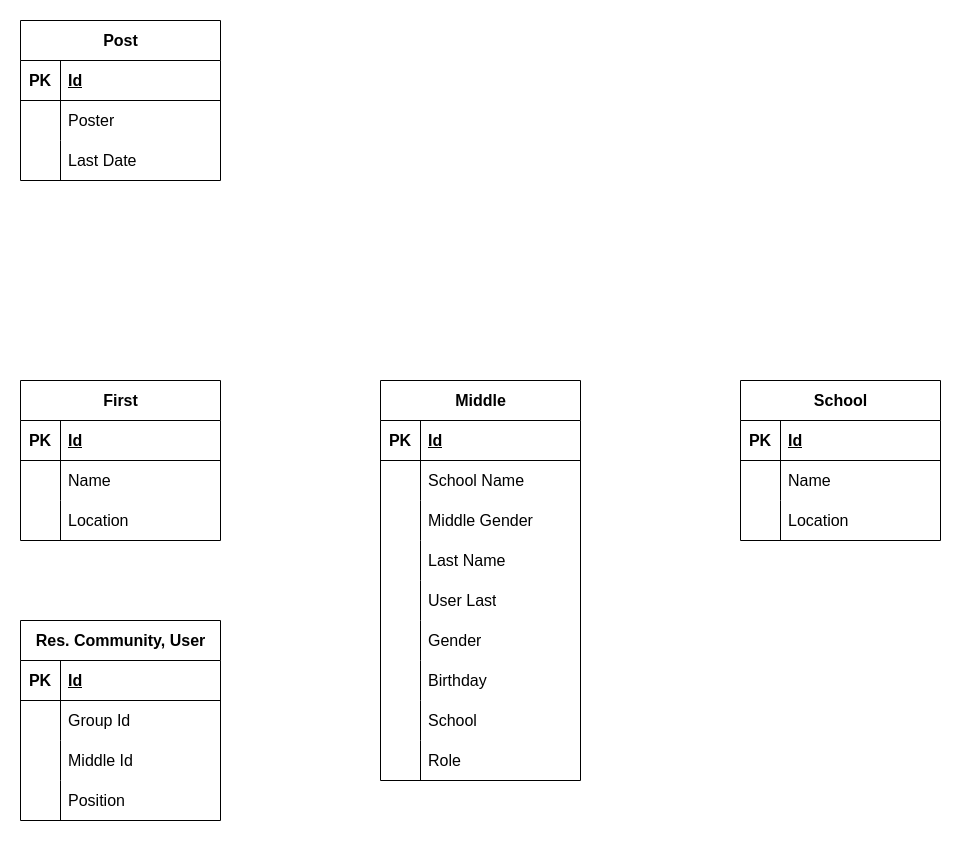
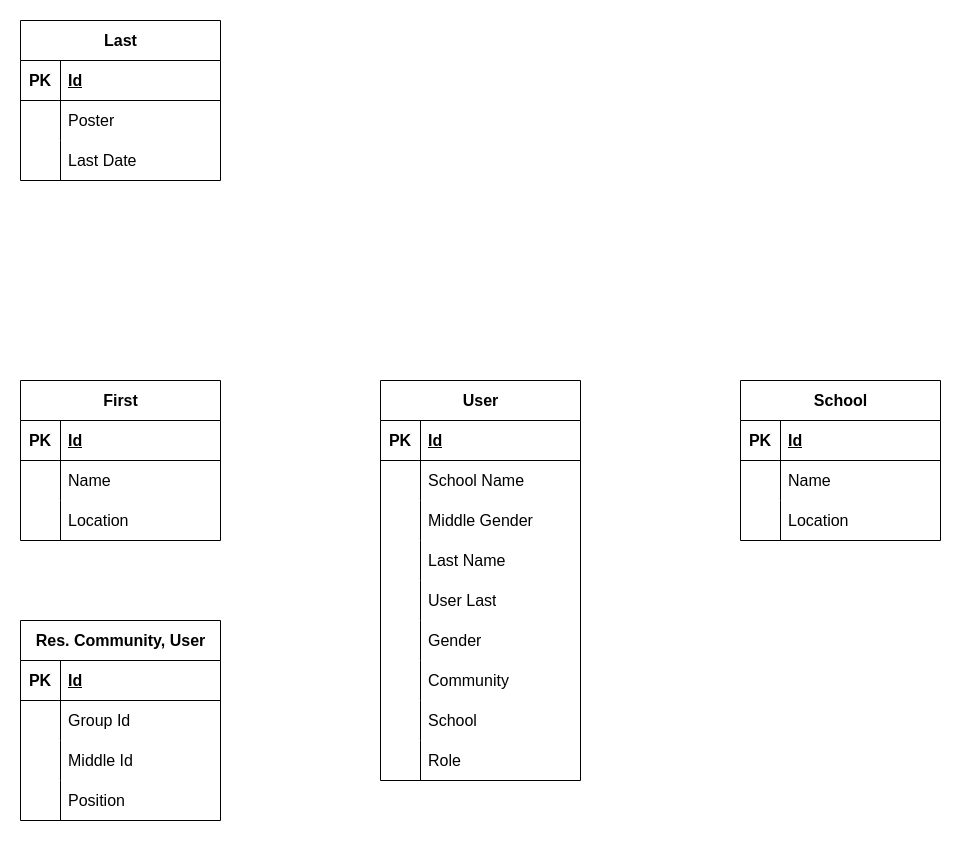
  <mxCell id="0" />
  <mxCell id="1" parent="0" />
- <mxCell id="2" value="Middle" style="shape=table;startSize=40;container=1;collapsible=1;childLayout=tableLayout;fixedRows=1;rowLines=0;fontStyle=1;align=center;resizeLast=1;html=1;fontSize=16;" vertex="1" parent="1"><mxGeometry y="380" width="200" height="400" as="geometry" x="380" /></mxCell>
+ <mxCell id="2" value="User" style="shape=table;startSize=40;container=1;collapsible=1;childLayout=tableLayout;fixedRows=1;rowLines=0;fontStyle=1;align=center;resizeLast=1;html=1;fontSize=16;" vertex="1" parent="1"><mxGeometry y="380" width="200" height="400" as="geometry" x="380" /></mxCell>
  <mxCell id="3" value="" style="shape=tableRow;horizontal=0;startSize=0;swimlaneHead=0;swimlaneBody=0;fillColor=none;collapsible=0;dropTarget=0;points=[[0,0.5],[1,0.5]];portConstraint=eastwest;top=0;left=0;right=0;bottom=1;fontSize=16;" vertex="1" parent="2"><mxGeometry y="40" width="200" height="40" as="geometry" /></mxCell>
  <mxCell id="4" value="PK" style="shape=partialRectangle;connectable=0;fillColor=none;top=0;left=0;bottom=0;right=0;fontStyle=1;overflow=hidden;whiteSpace=wrap;html=1;fontSize=16;" vertex="1" parent="3"><mxGeometry width="40.0" height="40" as="geometry"><mxRectangle width="40.0" height="40" as="alternateBounds" /></mxGeometry></mxCell>
  <mxCell id="5" value="Id" style="shape=partialRectangle;connectable=0;fillColor=none;top=0;left=0;bottom=0;right=0;align=left;spacingLeft=6;fontStyle=5;overflow=hidden;whiteSpace=wrap;html=1;fontSize=16;" vertex="1" parent="3"><mxGeometry x="40.0" width="160.0" height="40" as="geometry"><mxRectangle width="160.0" height="40" as="alternateBounds" /></mxGeometry></mxCell>
  <mxCell id="6" value="" style="shape=tableRow;horizontal=0;startSize=0;swimlaneHead=0;swimlaneBody=0;fillColor=none;collapsible=0;dropTarget=0;points=[[0,0.5],[1,0.5]];portConstraint=eastwest;top=0;left=0;right=0;bottom=0;fontSize=16;" vertex="1" parent="2"><mxGeometry y="80" width="200" height="40" as="geometry" /></mxCell>
  <mxCell id="7" value="" style="shape=partialRectangle;connectable=0;fillColor=none;top=0;left=0;bottom=0;right=0;editable=1;overflow=hidden;whiteSpace=wrap;html=1;fontSize=16;" vertex="1" parent="6"><mxGeometry width="40.0" height="40" as="geometry"><mxRectangle width="40.0" height="40" as="alternateBounds" /></mxGeometry></mxCell>
  <mxCell id="8" value="School Name" style="shape=partialRectangle;connectable=0;fillColor=none;top=0;left=0;bottom=0;right=0;align=left;spacingLeft=6;overflow=hidden;whiteSpace=wrap;html=1;fontSize=16;" vertex="1" parent="6"><mxGeometry x="40.0" width="160.0" height="40" as="geometry"><mxRectangle width="160.0" height="40" as="alternateBounds" /></mxGeometry></mxCell>
  <mxCell id="9" style="shape=tableRow;horizontal=0;startSize=0;swimlaneHead=0;swimlaneBody=0;fillColor=none;collapsible=0;dropTarget=0;points=[[0,0.5],[1,0.5]];portConstraint=eastwest;top=0;left=0;right=0;bottom=0;fontSize=16;" vertex="1" parent="2"><mxGeometry y="120" width="200" height="40" as="geometry" /></mxCell>
  <mxCell id="10" style="shape=partialRectangle;connectable=0;fillColor=none;top=0;left=0;bottom=0;right=0;editable=1;overflow=hidden;whiteSpace=wrap;html=1;fontSize=16;" vertex="1" parent="9"><mxGeometry width="40.0" height="40" as="geometry"><mxRectangle width="40.0" height="40" as="alternateBounds" /></mxGeometry></mxCell>
  <mxCell id="11" value="Middle Gender" style="shape=partialRectangle;connectable=0;fillColor=none;top=0;left=0;bottom=0;right=0;align=left;spacingLeft=6;overflow=hidden;whiteSpace=wrap;html=1;fontSize=16;" vertex="1" parent="9"><mxGeometry x="40.0" width="160.0" height="40" as="geometry"><mxRectangle width="160.0" height="40" as="alternateBounds" /></mxGeometry></mxCell>
  <mxCell id="12" style="shape=tableRow;horizontal=0;startSize=0;swimlaneHead=0;swimlaneBody=0;fillColor=none;collapsible=0;dropTarget=0;points=[[0,0.5],[1,0.5]];portConstraint=eastwest;top=0;left=0;right=0;bottom=0;fontSize=16;" vertex="1" parent="2"><mxGeometry y="160" width="200" height="40" as="geometry" /></mxCell>
  <mxCell id="13" style="shape=partialRectangle;connectable=0;fillColor=none;top=0;left=0;bottom=0;right=0;editable=1;overflow=hidden;whiteSpace=wrap;html=1;fontSize=16;" vertex="1" parent="12"><mxGeometry width="40.0" height="40" as="geometry"><mxRectangle width="40.0" height="40" as="alternateBounds" /></mxGeometry></mxCell>
  <mxCell id="14" value="Last Name" style="shape=partialRectangle;connectable=0;fillColor=none;top=0;left=0;bottom=0;right=0;align=left;spacingLeft=6;overflow=hidden;whiteSpace=wrap;html=1;fontSize=16;" vertex="1" parent="12"><mxGeometry x="40.0" width="160.0" height="40" as="geometry"><mxRectangle width="160.0" height="40" as="alternateBounds" /></mxGeometry></mxCell>
  <mxCell id="15" style="shape=tableRow;horizontal=0;startSize=0;swimlaneHead=0;swimlaneBody=0;fillColor=none;collapsible=0;dropTarget=0;points=[[0,0.5],[1,0.5]];portConstraint=eastwest;top=0;left=0;right=0;bottom=0;fontSize=16;" vertex="1" parent="2"><mxGeometry y="200" width="200" height="40" as="geometry" /></mxCell>
  <mxCell id="16" style="shape=partialRectangle;connectable=0;fillColor=none;top=0;left=0;bottom=0;right=0;editable=1;overflow=hidden;whiteSpace=wrap;html=1;fontSize=16;" vertex="1" parent="15"><mxGeometry width="40.0" height="40" as="geometry"><mxRectangle width="40.0" height="40" as="alternateBounds" /></mxGeometry></mxCell>
  <mxCell id="17" value="User Last" style="shape=partialRectangle;connectable=0;fillColor=none;top=0;left=0;bottom=0;right=0;align=left;spacingLeft=6;overflow=hidden;whiteSpace=wrap;html=1;fontSize=16;" vertex="1" parent="15"><mxGeometry x="40.0" width="160.0" height="40" as="geometry"><mxRectangle width="160.0" height="40" as="alternateBounds" /></mxGeometry></mxCell>
  <mxCell id="18" style="shape=tableRow;horizontal=0;startSize=0;swimlaneHead=0;swimlaneBody=0;fillColor=none;collapsible=0;dropTarget=0;points=[[0,0.5],[1,0.5]];portConstraint=eastwest;top=0;left=0;right=0;bottom=0;fontSize=16;" vertex="1" parent="2"><mxGeometry y="240" width="200" height="40" as="geometry" /></mxCell>
  <mxCell id="19" style="shape=partialRectangle;connectable=0;fillColor=none;top=0;left=0;bottom=0;right=0;editable=1;overflow=hidden;whiteSpace=wrap;html=1;fontSize=16;" vertex="1" parent="18"><mxGeometry width="40.0" height="40" as="geometry"><mxRectangle width="40.0" height="40" as="alternateBounds" /></mxGeometry></mxCell>
  <mxCell id="20" value="Gender" style="shape=partialRectangle;connectable=0;fillColor=none;top=0;left=0;bottom=0;right=0;align=left;spacingLeft=6;overflow=hidden;whiteSpace=wrap;html=1;fontSize=16;" vertex="1" parent="18"><mxGeometry x="40.0" width="160.0" height="40" as="geometry"><mxRectangle width="160.0" height="40" as="alternateBounds" /></mxGeometry></mxCell>
  <mxCell id="21" style="shape=tableRow;horizontal=0;startSize=0;swimlaneHead=0;swimlaneBody=0;fillColor=none;collapsible=0;dropTarget=0;points=[[0,0.5],[1,0.5]];portConstraint=eastwest;top=0;left=0;right=0;bottom=0;fontSize=16;" vertex="1" parent="2"><mxGeometry y="280" width="200" height="40" as="geometry" /></mxCell>
  <mxCell id="22" style="shape=partialRectangle;connectable=0;fillColor=none;top=0;left=0;bottom=0;right=0;editable=1;overflow=hidden;whiteSpace=wrap;html=1;fontSize=16;" vertex="1" parent="21"><mxGeometry width="40.0" height="40" as="geometry"><mxRectangle width="40.0" height="40" as="alternateBounds" /></mxGeometry></mxCell>
- <mxCell id="23" value="Birthday" style="shape=partialRectangle;connectable=0;fillColor=none;top=0;left=0;bottom=0;right=0;align=left;spacingLeft=6;overflow=hidden;whiteSpace=wrap;html=1;fontSize=16;" vertex="1" parent="21"><mxGeometry x="40.0" width="160.0" height="40" as="geometry"><mxRectangle width="160.0" height="40" as="alternateBounds" /></mxGeometry></mxCell>
+ <mxCell id="23" value="Community" style="shape=partialRectangle;connectable=0;fillColor=none;top=0;left=0;bottom=0;right=0;align=left;spacingLeft=6;overflow=hidden;whiteSpace=wrap;html=1;fontSize=16;" vertex="1" parent="21"><mxGeometry x="40.0" width="160.0" height="40" as="geometry"><mxRectangle width="160.0" height="40" as="alternateBounds" /></mxGeometry></mxCell>
  <mxCell id="24" style="shape=tableRow;horizontal=0;startSize=0;swimlaneHead=0;swimlaneBody=0;fillColor=none;collapsible=0;dropTarget=0;points=[[0,0.5],[1,0.5]];portConstraint=eastwest;top=0;left=0;right=0;bottom=0;fontSize=16;" vertex="1" parent="2"><mxGeometry y="320" width="200" height="40" as="geometry" /></mxCell>
  <mxCell id="25" style="shape=partialRectangle;connectable=0;fillColor=none;top=0;left=0;bottom=0;right=0;editable=1;overflow=hidden;whiteSpace=wrap;html=1;fontSize=16;" vertex="1" parent="24"><mxGeometry width="40.0" height="40" as="geometry"><mxRectangle width="40.0" height="40" as="alternateBounds" /></mxGeometry></mxCell>
  <mxCell id="26" value="School" style="shape=partialRectangle;connectable=0;fillColor=none;top=0;left=0;bottom=0;right=0;align=left;spacingLeft=6;overflow=hidden;whiteSpace=wrap;html=1;fontSize=16;" vertex="1" parent="24"><mxGeometry x="40.0" width="160.0" height="40" as="geometry"><mxRectangle width="160.0" height="40" as="alternateBounds" /></mxGeometry></mxCell>
  <mxCell id="27" style="shape=tableRow;horizontal=0;startSize=0;swimlaneHead=0;swimlaneBody=0;fillColor=none;collapsible=0;dropTarget=0;points=[[0,0.5],[1,0.5]];portConstraint=eastwest;top=0;left=0;right=0;bottom=0;fontSize=16;" vertex="1" parent="2"><mxGeometry y="360" width="200" height="40" as="geometry" /></mxCell>
  <mxCell id="28" style="shape=partialRectangle;connectable=0;fillColor=none;top=0;left=0;bottom=0;right=0;editable=1;overflow=hidden;whiteSpace=wrap;html=1;fontSize=16;" vertex="1" parent="27"><mxGeometry width="40.0" height="40" as="geometry"><mxRectangle width="40.0" height="40" as="alternateBounds" /></mxGeometry></mxCell>
  <mxCell id="29" value="Role" style="shape=partialRectangle;connectable=0;fillColor=none;top=0;left=0;bottom=0;right=0;align=left;spacingLeft=6;overflow=hidden;whiteSpace=wrap;html=1;fontSize=16;" vertex="1" parent="27"><mxGeometry x="40.0" width="160.0" height="40" as="geometry"><mxRectangle width="160.0" height="40" as="alternateBounds" /></mxGeometry></mxCell>
  <mxCell id="30" value="School" style="shape=table;startSize=40;container=1;collapsible=1;childLayout=tableLayout;fixedRows=1;rowLines=0;fontStyle=1;align=center;resizeLast=1;html=1;fontSize=16;" vertex="1" parent="1"><mxGeometry x="740" y="380" width="200" height="160" as="geometry" /></mxCell>
  <mxCell id="31" value="" style="shape=tableRow;horizontal=0;startSize=0;swimlaneHead=0;swimlaneBody=0;fillColor=none;collapsible=0;dropTarget=0;points=[[0,0.5],[1,0.5]];portConstraint=eastwest;top=0;left=0;right=0;bottom=1;fontSize=16;" vertex="1" parent="30"><mxGeometry y="40" width="200" height="40" as="geometry" /></mxCell>
  <mxCell id="32" value="PK" style="shape=partialRectangle;connectable=0;fillColor=none;top=0;left=0;bottom=0;right=0;fontStyle=1;overflow=hidden;whiteSpace=wrap;html=1;fontSize=16;" vertex="1" parent="31"><mxGeometry width="40.0" height="40" as="geometry"><mxRectangle width="40.0" height="40" as="alternateBounds" /></mxGeometry></mxCell>
  <mxCell id="33" value="Id" style="shape=partialRectangle;connectable=0;fillColor=none;top=0;left=0;bottom=0;right=0;align=left;spacingLeft=6;fontStyle=5;overflow=hidden;whiteSpace=wrap;html=1;fontSize=16;" vertex="1" parent="31"><mxGeometry x="40.0" width="160.0" height="40" as="geometry"><mxRectangle width="160.0" height="40" as="alternateBounds" /></mxGeometry></mxCell>
  <mxCell id="34" value="" style="shape=tableRow;horizontal=0;startSize=0;swimlaneHead=0;swimlaneBody=0;fillColor=none;collapsible=0;dropTarget=0;points=[[0,0.5],[1,0.5]];portConstraint=eastwest;top=0;left=0;right=0;bottom=0;fontSize=16;" vertex="1" parent="30"><mxGeometry y="80" width="200" height="40" as="geometry" /></mxCell>
  <mxCell id="35" value="" style="shape=partialRectangle;connectable=0;fillColor=none;top=0;left=0;bottom=0;right=0;editable=1;overflow=hidden;whiteSpace=wrap;html=1;fontSize=16;" vertex="1" parent="34"><mxGeometry width="40.0" height="40" as="geometry"><mxRectangle width="40.0" height="40" as="alternateBounds" /></mxGeometry></mxCell>
  <mxCell id="36" value="Name" style="shape=partialRectangle;connectable=0;fillColor=none;top=0;left=0;bottom=0;right=0;align=left;spacingLeft=6;overflow=hidden;whiteSpace=wrap;html=1;fontSize=16;" vertex="1" parent="34"><mxGeometry x="40.0" width="160.0" height="40" as="geometry"><mxRectangle width="160.0" height="40" as="alternateBounds" /></mxGeometry></mxCell>
  <mxCell id="37" style="shape=tableRow;horizontal=0;startSize=0;swimlaneHead=0;swimlaneBody=0;fillColor=none;collapsible=0;dropTarget=0;points=[[0,0.5],[1,0.5]];portConstraint=eastwest;top=0;left=0;right=0;bottom=0;fontSize=16;" vertex="1" parent="30"><mxGeometry y="120" width="200" height="40" as="geometry" /></mxCell>
  <mxCell id="38" style="shape=partialRectangle;connectable=0;fillColor=none;top=0;left=0;bottom=0;right=0;editable=1;overflow=hidden;whiteSpace=wrap;html=1;fontSize=16;" vertex="1" parent="37"><mxGeometry width="40.0" height="40" as="geometry"><mxRectangle width="40.0" height="40" as="alternateBounds" /></mxGeometry></mxCell>
  <mxCell id="39" value="Location" style="shape=partialRectangle;connectable=0;fillColor=none;top=0;left=0;bottom=0;right=0;align=left;spacingLeft=6;overflow=hidden;whiteSpace=wrap;html=1;fontSize=16;" vertex="1" parent="37"><mxGeometry x="40.0" width="160.0" height="40" as="geometry"><mxRectangle width="160.0" height="40" as="alternateBounds" /></mxGeometry></mxCell>
  <mxCell id="40" value="First" style="shape=table;startSize=40;container=1;collapsible=1;childLayout=tableLayout;fixedRows=1;rowLines=0;fontStyle=1;align=center;resizeLast=1;html=1;fontSize=16;" vertex="1" parent="1"><mxGeometry x="20" y="380" width="200" height="160" as="geometry" /></mxCell>
  <mxCell id="41" value="" style="shape=tableRow;horizontal=0;startSize=0;swimlaneHead=0;swimlaneBody=0;fillColor=none;collapsible=0;dropTarget=0;points=[[0,0.5],[1,0.5]];portConstraint=eastwest;top=0;left=0;right=0;bottom=1;fontSize=16;" vertex="1" parent="40"><mxGeometry y="40" width="200" height="40" as="geometry" /></mxCell>
  <mxCell id="42" value="PK" style="shape=partialRectangle;connectable=0;fillColor=none;top=0;left=0;bottom=0;right=0;fontStyle=1;overflow=hidden;whiteSpace=wrap;html=1;fontSize=16;" vertex="1" parent="41"><mxGeometry width="40.0" height="40" as="geometry"><mxRectangle width="40.0" height="40" as="alternateBounds" /></mxGeometry></mxCell>
  <mxCell id="43" value="Id" style="shape=partialRectangle;connectable=0;fillColor=none;top=0;left=0;bottom=0;right=0;align=left;spacingLeft=6;fontStyle=5;overflow=hidden;whiteSpace=wrap;html=1;fontSize=16;" vertex="1" parent="41"><mxGeometry x="40.0" width="160.0" height="40" as="geometry"><mxRectangle width="160.0" height="40" as="alternateBounds" /></mxGeometry></mxCell>
  <mxCell id="44" value="" style="shape=tableRow;horizontal=0;startSize=0;swimlaneHead=0;swimlaneBody=0;fillColor=none;collapsible=0;dropTarget=0;points=[[0,0.5],[1,0.5]];portConstraint=eastwest;top=0;left=0;right=0;bottom=0;fontSize=16;" vertex="1" parent="40"><mxGeometry y="80" width="200" height="40" as="geometry" /></mxCell>
  <mxCell id="45" value="" style="shape=partialRectangle;connectable=0;fillColor=none;top=0;left=0;bottom=0;right=0;editable=1;overflow=hidden;whiteSpace=wrap;html=1;fontSize=16;" vertex="1" parent="44"><mxGeometry width="40.0" height="40" as="geometry"><mxRectangle width="40.0" height="40" as="alternateBounds" /></mxGeometry></mxCell>
  <mxCell id="46" value="Name" style="shape=partialRectangle;connectable=0;fillColor=none;top=0;left=0;bottom=0;right=0;align=left;spacingLeft=6;overflow=hidden;whiteSpace=wrap;html=1;fontSize=16;" vertex="1" parent="44"><mxGeometry x="40.0" width="160.0" height="40" as="geometry"><mxRectangle width="160.0" height="40" as="alternateBounds" /></mxGeometry></mxCell>
  <mxCell id="47" style="shape=tableRow;horizontal=0;startSize=0;swimlaneHead=0;swimlaneBody=0;fillColor=none;collapsible=0;dropTarget=0;points=[[0,0.5],[1,0.5]];portConstraint=eastwest;top=0;left=0;right=0;bottom=0;fontSize=16;" vertex="1" parent="40"><mxGeometry y="120" width="200" height="40" as="geometry" /></mxCell>
  <mxCell id="48" style="shape=partialRectangle;connectable=0;fillColor=none;top=0;left=0;bottom=0;right=0;editable=1;overflow=hidden;whiteSpace=wrap;html=1;fontSize=16;" vertex="1" parent="47"><mxGeometry width="40.0" height="40" as="geometry"><mxRectangle width="40.0" height="40" as="alternateBounds" /></mxGeometry></mxCell>
  <mxCell id="49" value="Location" style="shape=partialRectangle;connectable=0;fillColor=none;top=0;left=0;bottom=0;right=0;align=left;spacingLeft=6;overflow=hidden;whiteSpace=wrap;html=1;fontSize=16;" vertex="1" parent="47"><mxGeometry x="40.0" width="160.0" height="40" as="geometry"><mxRectangle width="160.0" height="40" as="alternateBounds" /></mxGeometry></mxCell>
  <mxCell id="50" value="Res. Community, User" style="shape=table;startSize=40;container=1;collapsible=1;childLayout=tableLayout;fixedRows=1;rowLines=0;fontStyle=1;align=center;resizeLast=1;html=1;fontSize=16;" vertex="1" parent="1"><mxGeometry x="20" y="620" width="200" height="200" as="geometry" /></mxCell>
  <mxCell id="51" value="" style="shape=tableRow;horizontal=0;startSize=0;swimlaneHead=0;swimlaneBody=0;fillColor=none;collapsible=0;dropTarget=0;points=[[0,0.5],[1,0.5]];portConstraint=eastwest;top=0;left=0;right=0;bottom=1;fontSize=16;" vertex="1" parent="50"><mxGeometry y="40" width="200" height="40" as="geometry" /></mxCell>
  <mxCell id="52" value="PK" style="shape=partialRectangle;connectable=0;fillColor=none;top=0;left=0;bottom=0;right=0;fontStyle=1;overflow=hidden;whiteSpace=wrap;html=1;fontSize=16;" vertex="1" parent="51"><mxGeometry width="40.0" height="40" as="geometry"><mxRectangle width="40.0" height="40" as="alternateBounds" /></mxGeometry></mxCell>
  <mxCell id="53" value="Id" style="shape=partialRectangle;connectable=0;fillColor=none;top=0;left=0;bottom=0;right=0;align=left;spacingLeft=6;fontStyle=5;overflow=hidden;whiteSpace=wrap;html=1;fontSize=16;" vertex="1" parent="51"><mxGeometry x="40.0" width="160.0" height="40" as="geometry"><mxRectangle width="160.0" height="40" as="alternateBounds" /></mxGeometry></mxCell>
  <mxCell id="54" value="" style="shape=tableRow;horizontal=0;startSize=0;swimlaneHead=0;swimlaneBody=0;fillColor=none;collapsible=0;dropTarget=0;points=[[0,0.5],[1,0.5]];portConstraint=eastwest;top=0;left=0;right=0;bottom=0;fontSize=16;" vertex="1" parent="50"><mxGeometry y="80" width="200" height="40" as="geometry" /></mxCell>
  <mxCell id="55" value="" style="shape=partialRectangle;connectable=0;fillColor=none;top=0;left=0;bottom=0;right=0;editable=1;overflow=hidden;whiteSpace=wrap;html=1;fontSize=16;" vertex="1" parent="54"><mxGeometry width="40.0" height="40" as="geometry"><mxRectangle width="40.0" height="40" as="alternateBounds" /></mxGeometry></mxCell>
  <mxCell id="56" value="Group Id" style="shape=partialRectangle;connectable=0;fillColor=none;top=0;left=0;bottom=0;right=0;align=left;spacingLeft=6;overflow=hidden;whiteSpace=wrap;html=1;fontSize=16;" vertex="1" parent="54"><mxGeometry x="40.0" width="160.0" height="40" as="geometry"><mxRectangle width="160.0" height="40" as="alternateBounds" /></mxGeometry></mxCell>
  <mxCell id="57" style="shape=tableRow;horizontal=0;startSize=0;swimlaneHead=0;swimlaneBody=0;fillColor=none;collapsible=0;dropTarget=0;points=[[0,0.5],[1,0.5]];portConstraint=eastwest;top=0;left=0;right=0;bottom=0;fontSize=16;" vertex="1" parent="50"><mxGeometry y="120" width="200" height="40" as="geometry" /></mxCell>
  <mxCell id="58" style="shape=partialRectangle;connectable=0;fillColor=none;top=0;left=0;bottom=0;right=0;editable=1;overflow=hidden;whiteSpace=wrap;html=1;fontSize=16;" vertex="1" parent="57"><mxGeometry width="40.0" height="40" as="geometry"><mxRectangle width="40.0" height="40" as="alternateBounds" /></mxGeometry></mxCell>
  <mxCell id="59" value="Middle Id" style="shape=partialRectangle;connectable=0;fillColor=none;top=0;left=0;bottom=0;right=0;align=left;spacingLeft=6;overflow=hidden;whiteSpace=wrap;html=1;fontSize=16;" vertex="1" parent="57"><mxGeometry x="40.0" width="160.0" height="40" as="geometry"><mxRectangle width="160.0" height="40" as="alternateBounds" /></mxGeometry></mxCell>
  <mxCell id="60" style="shape=tableRow;horizontal=0;startSize=0;swimlaneHead=0;swimlaneBody=0;fillColor=none;collapsible=0;dropTarget=0;points=[[0,0.5],[1,0.5]];portConstraint=eastwest;top=0;left=0;right=0;bottom=0;fontSize=16;" vertex="1" parent="50"><mxGeometry y="160" width="200" height="40" as="geometry" /></mxCell>
  <mxCell id="61" style="shape=partialRectangle;connectable=0;fillColor=none;top=0;left=0;bottom=0;right=0;editable=1;overflow=hidden;whiteSpace=wrap;html=1;fontSize=16;" vertex="1" parent="60"><mxGeometry width="40.0" height="40" as="geometry"><mxRectangle width="40.0" height="40" as="alternateBounds" /></mxGeometry></mxCell>
  <mxCell id="62" value="Position" style="shape=partialRectangle;connectable=0;fillColor=none;top=0;left=0;bottom=0;right=0;align=left;spacingLeft=6;overflow=hidden;whiteSpace=wrap;html=1;fontSize=16;" vertex="1" parent="60"><mxGeometry x="40.0" width="160.0" height="40" as="geometry"><mxRectangle width="160.0" height="40" as="alternateBounds" /></mxGeometry></mxCell>
- <mxCell id="63" value="Post" style="shape=table;startSize=40;container=1;collapsible=1;childLayout=tableLayout;fixedRows=1;rowLines=0;fontStyle=1;align=center;resizeLast=1;html=1;fontSize=16;" vertex="1" parent="1"><mxGeometry x="20" y="20" width="200" height="160" as="geometry" /></mxCell>
+ <mxCell id="63" value="Last" style="shape=table;startSize=40;container=1;collapsible=1;childLayout=tableLayout;fixedRows=1;rowLines=0;fontStyle=1;align=center;resizeLast=1;html=1;fontSize=16;" vertex="1" parent="1"><mxGeometry x="20" y="20" width="200" height="160" as="geometry" /></mxCell>
  <mxCell id="64" value="" style="shape=tableRow;horizontal=0;startSize=0;swimlaneHead=0;swimlaneBody=0;fillColor=none;collapsible=0;dropTarget=0;points=[[0,0.5],[1,0.5]];portConstraint=eastwest;top=0;left=0;right=0;bottom=1;fontSize=16;" vertex="1" parent="63"><mxGeometry y="40" width="200" height="40" as="geometry" /></mxCell>
  <mxCell id="65" value="PK" style="shape=partialRectangle;connectable=0;fillColor=none;top=0;left=0;bottom=0;right=0;fontStyle=1;overflow=hidden;whiteSpace=wrap;html=1;fontSize=16;" vertex="1" parent="64"><mxGeometry width="40.0" height="40" as="geometry"><mxRectangle width="40.0" height="40" as="alternateBounds" /></mxGeometry></mxCell>
  <mxCell id="66" value="Id" style="shape=partialRectangle;connectable=0;fillColor=none;top=0;left=0;bottom=0;right=0;align=left;spacingLeft=6;fontStyle=5;overflow=hidden;whiteSpace=wrap;html=1;fontSize=16;" vertex="1" parent="64"><mxGeometry x="40.0" width="160.0" height="40" as="geometry"><mxRectangle width="160.0" height="40" as="alternateBounds" /></mxGeometry></mxCell>
  <mxCell id="67" value="" style="shape=tableRow;horizontal=0;startSize=0;swimlaneHead=0;swimlaneBody=0;fillColor=none;collapsible=0;dropTarget=0;points=[[0,0.5],[1,0.5]];portConstraint=eastwest;top=0;left=0;right=0;bottom=0;fontSize=16;" vertex="1" parent="63"><mxGeometry y="80" width="200" height="40" as="geometry" /></mxCell>
  <mxCell id="68" value="" style="shape=partialRectangle;connectable=0;fillColor=none;top=0;left=0;bottom=0;right=0;editable=1;overflow=hidden;whiteSpace=wrap;html=1;fontSize=16;" vertex="1" parent="67"><mxGeometry width="40.0" height="40" as="geometry"><mxRectangle width="40.0" height="40" as="alternateBounds" /></mxGeometry></mxCell>
  <mxCell id="69" value="Poster" style="shape=partialRectangle;connectable=0;fillColor=none;top=0;left=0;bottom=0;right=0;align=left;spacingLeft=6;overflow=hidden;whiteSpace=wrap;html=1;fontSize=16;" vertex="1" parent="67"><mxGeometry x="40.0" width="160.0" height="40" as="geometry"><mxRectangle width="160.0" height="40" as="alternateBounds" /></mxGeometry></mxCell>
  <mxCell id="70" style="shape=tableRow;horizontal=0;startSize=0;swimlaneHead=0;swimlaneBody=0;fillColor=none;collapsible=0;dropTarget=0;points=[[0,0.5],[1,0.5]];portConstraint=eastwest;top=0;left=0;right=0;bottom=0;fontSize=16;" vertex="1" parent="63"><mxGeometry y="120" width="200" height="40" as="geometry" /></mxCell>
  <mxCell id="71" style="shape=partialRectangle;connectable=0;fillColor=none;top=0;left=0;bottom=0;right=0;editable=1;overflow=hidden;whiteSpace=wrap;html=1;fontSize=16;" vertex="1" parent="70"><mxGeometry width="40.0" height="40" as="geometry"><mxRectangle width="40.0" height="40" as="alternateBounds" /></mxGeometry></mxCell>
  <mxCell id="72" value="Last Date" style="shape=partialRectangle;connectable=0;fillColor=none;top=0;left=0;bottom=0;right=0;align=left;spacingLeft=6;overflow=hidden;whiteSpace=wrap;html=1;fontSize=16;" vertex="1" parent="70"><mxGeometry x="40.0" width="160.0" height="40" as="geometry"><mxRectangle width="160.0" height="40" as="alternateBounds" /></mxGeometry></mxCell>
